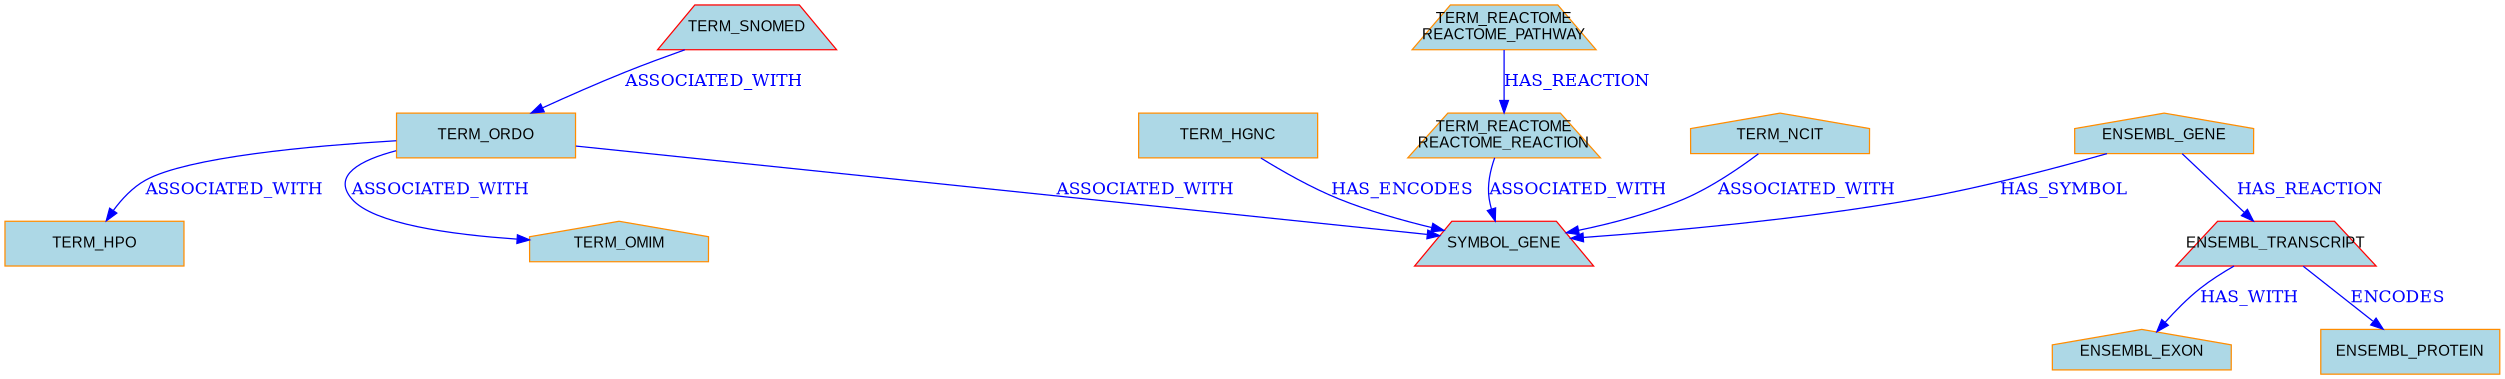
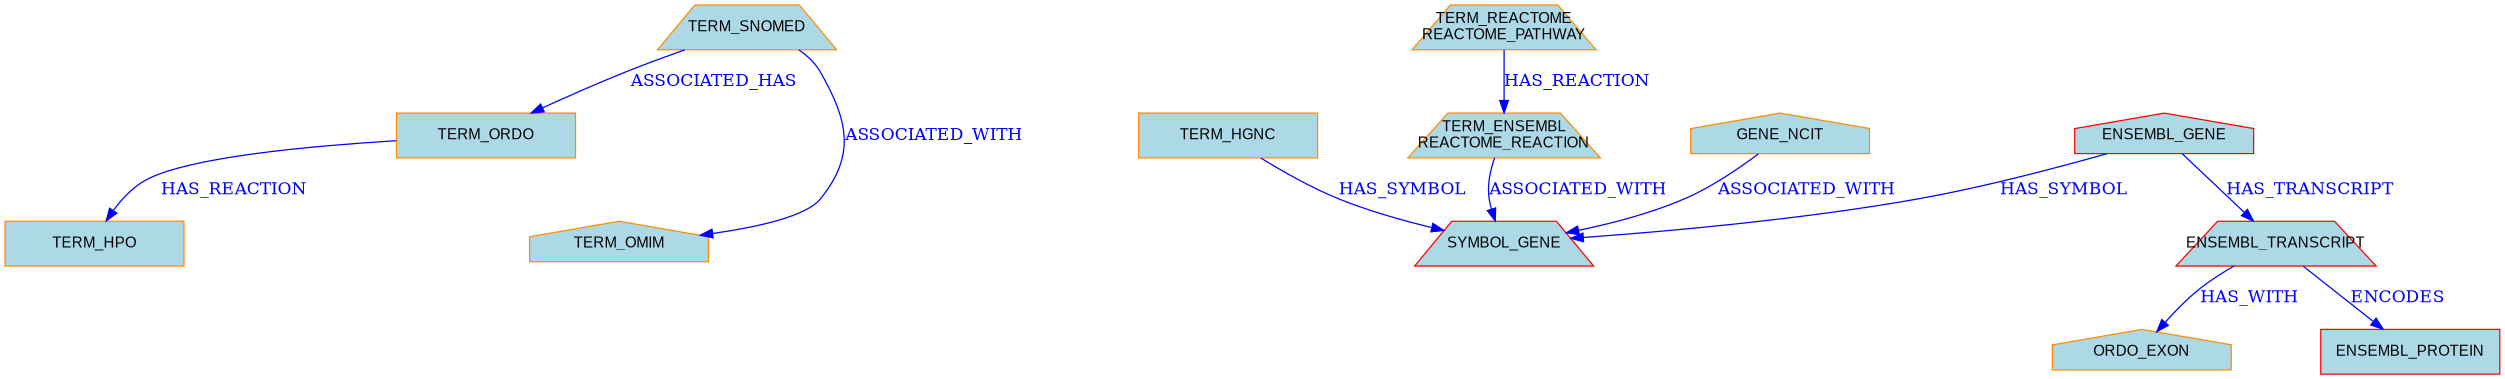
  digraph {
    nodesep=1.0
    node [color=darkorange fillcolor=lightblue fixedsize=shape fontname=Arial fontsize=12 shape=trapezium style=filled]
    edge [color=blue fontcolor=blue]
-   n1 [color=red label=TERM_SNOMED width=2]
+   n1 [label=TERM_SNOMED width=2]
    n2 [label=TERM_ORDO shape=box width=2]
    n3 [label=TERM_HPO shape=box width=2]
    n4 [label=TERM_OMIM shape=house width=2]
    n5 [color=red label=SYMBOL_GENE width=2]
-   n6 [label=TERM_NCIT shape=house width=2]
+   n6 [label=GENE_NCIT shape=house width=2]
    n7 [label=TERM_HGNC shape=box width=2]
    n8 [label="TERM_REACTOME\nREACTOME_PATHWAY" width=2]
-   n9 [label="TERM_REACTOME\nREACTOME_REACTION" width=2]
-   n10 [label=ENSEMBL_GENE shape=house width=2]
+   n9 [label="TERM_ENSEMBL\nREACTOME_REACTION" width=2]
+   n10 [color=red label=ENSEMBL_GENE shape=house width=2]
    n11 [color=red label=ENSEMBL_TRANSCRIPT width=2]
-   n12 [label=ENSEMBL_EXON shape=house width=2]
-   n13 [label=ENSEMBL_PROTEIN shape=box width=2]
-   n1 -> n2 [label=ASSOCIATED_WITH]
-   n2 -> n3 [label=ASSOCIATED_WITH]
-   n2 -> n4 [label=ASSOCIATED_WITH]
-   n2 -> n5 [label=ASSOCIATED_WITH]
+   n12 [label=ORDO_EXON shape=house width=2]
+   n13 [color=red label=ENSEMBL_PROTEIN shape=box width=2]
+   n1 -> n2 [label=ASSOCIATED_HAS]
+   n2 -> n3 [label=HAS_REACTION]
+   n1 -> n4 [label=ASSOCIATED_WITH]
    n6 -> n5 [label=ASSOCIATED_WITH]
-   n7 -> n5 [label=HAS_ENCODES]
+   n7 -> n5 [label=HAS_SYMBOL]
    n8 -> n9 [label=HAS_REACTION]
    n9 -> n5 [label=ASSOCIATED_WITH]
    n10 -> n5 [label=HAS_SYMBOL]
-   n10 -> n11 [label=HAS_REACTION]
+   n10 -> n11 [label=HAS_TRANSCRIPT]
    n11 -> n12 [label=HAS_WITH]
    n11 -> n13 [label=ENCODES]
  }
